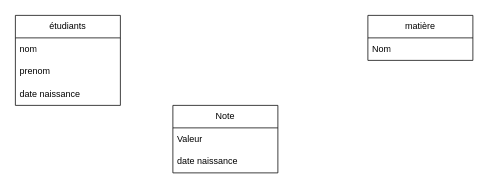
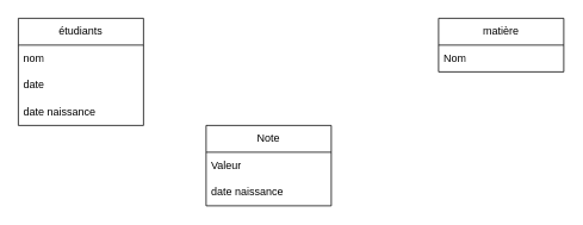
  <mxCell id="0" />
  <mxCell id="1" parent="0" />
  <mxCell id="2" value="étudiants" style="swimlane;fontStyle=0;childLayout=stackLayout;horizontal=1;startSize=30;horizontalStack=0;resizeParent=1;resizeParentMax=0;resizeLast=0;collapsible=1;marginBottom=0;whiteSpace=wrap;html=1;" vertex="1" parent="1"><mxGeometry x="20" y="20" width="140" height="120" as="geometry" /></mxCell>
  <mxCell id="3" value="nom" style="text;strokeColor=none;fillColor=none;align=left;verticalAlign=middle;spacingLeft=4;spacingRight=4;overflow=hidden;points=[[0,0.5],[1,0.5]];portConstraint=eastwest;rotatable=0;whiteSpace=wrap;html=1;" vertex="1" parent="2"><mxGeometry y="30" width="140" height="30" as="geometry" /></mxCell>
- <mxCell id="4" value="prenom" style="text;strokeColor=none;fillColor=none;align=left;verticalAlign=middle;spacingLeft=4;spacingRight=4;overflow=hidden;points=[[0,0.5],[1,0.5]];portConstraint=eastwest;rotatable=0;whiteSpace=wrap;html=1;" vertex="1" parent="2"><mxGeometry y="60" width="140" height="30" as="geometry" /></mxCell>
+ <mxCell id="4" value="date" style="text;strokeColor=none;fillColor=none;align=left;verticalAlign=middle;spacingLeft=4;spacingRight=4;overflow=hidden;points=[[0,0.5],[1,0.5]];portConstraint=eastwest;rotatable=0;whiteSpace=wrap;html=1;" vertex="1" parent="2"><mxGeometry y="60" width="140" height="30" as="geometry" /></mxCell>
  <mxCell id="5" value="date naissance" style="text;strokeColor=none;fillColor=none;align=left;verticalAlign=middle;spacingLeft=4;spacingRight=4;overflow=hidden;points=[[0,0.5],[1,0.5]];portConstraint=eastwest;rotatable=0;whiteSpace=wrap;html=1;" vertex="1" parent="2"><mxGeometry y="90" width="140" height="30" as="geometry" /></mxCell>
  <mxCell id="6" value="Note" style="swimlane;fontStyle=0;childLayout=stackLayout;horizontal=1;startSize=30;horizontalStack=0;resizeParent=1;resizeParentMax=0;resizeLast=0;collapsible=1;marginBottom=0;whiteSpace=wrap;html=1;" vertex="1" parent="1"><mxGeometry x="230" y="140" width="140" height="90" as="geometry" /></mxCell>
  <mxCell id="7" value="Valeur" style="text;strokeColor=none;fillColor=none;align=left;verticalAlign=middle;spacingLeft=4;spacingRight=4;overflow=hidden;points=[[0,0.5],[1,0.5]];portConstraint=eastwest;rotatable=0;whiteSpace=wrap;html=1;" vertex="1" parent="6"><mxGeometry y="30" width="140" height="30" as="geometry" /></mxCell>
  <mxCell id="8" value="date naissance" style="text;strokeColor=none;fillColor=none;align=left;verticalAlign=middle;spacingLeft=4;spacingRight=4;overflow=hidden;points=[[0,0.5],[1,0.5]];portConstraint=eastwest;rotatable=0;whiteSpace=wrap;html=1;" vertex="1" parent="6"><mxGeometry y="60" width="140" height="30" as="geometry" /></mxCell>
  <mxCell id="9" value="matière" style="swimlane;fontStyle=0;childLayout=stackLayout;horizontal=1;startSize=30;horizontalStack=0;resizeParent=1;resizeParentMax=0;resizeLast=0;collapsible=1;marginBottom=0;whiteSpace=wrap;html=1;" vertex="1" parent="1"><mxGeometry x="490" y="20" width="140" height="60" as="geometry" /></mxCell>
  <mxCell id="10" value="Nom" style="text;strokeColor=none;fillColor=none;align=left;verticalAlign=middle;spacingLeft=4;spacingRight=4;overflow=hidden;points=[[0,0.5],[1,0.5]];portConstraint=eastwest;rotatable=0;whiteSpace=wrap;html=1;" vertex="1" parent="9"><mxGeometry y="30" width="140" height="30" as="geometry" /></mxCell>
